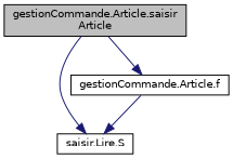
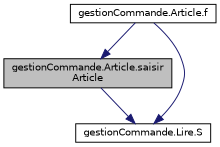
  digraph {
    rankdir=TB
    node [color=black fillcolor=white fontname=Helvetica fontsize=10 shape=record style=filled]
    edge [color=midnightblue fontname=Helvetica fontsize=10 labelfontname=Helvetica labelfontsize=10 style=solid]
    n1 [fillcolor=grey75 fontcolor=black height=0.2 label="gestionCommande.Article.saisir\lArticle" width=0.4]
-   n2 [height=0.2 label="saisir.Lire.S" width=0.4]
+   n2 [height=0.2 label="gestionCommande.Lire.S" width=0.4]
    n3 [height=0.2 label="gestionCommande.Article.f" width=0.4]
    n1 -> n2
-   n1 -> n3
+   n3 -> n1
    n3 -> n2
  }
